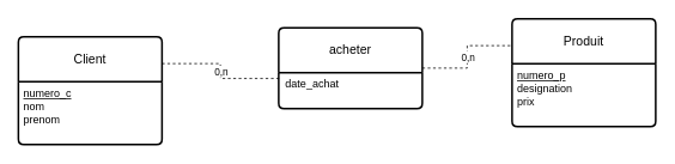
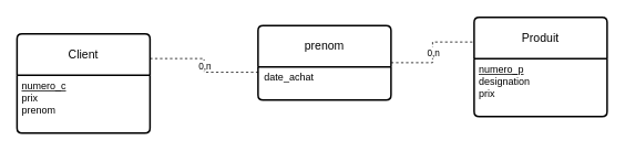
  <mxCell id="0" />
  <mxCell id="1" parent="0" />
  <mxCell id="2" value="Client" style="swimlane;childLayout=stackLayout;horizontal=1;startSize=50;horizontalStack=0;rounded=1;fontSize=14;fontStyle=0;strokeWidth=2;resizeParent=0;resizeLast=1;shadow=0;dashed=0;align=center;arcSize=4;whiteSpace=wrap;html=1;" vertex="1" parent="1"><mxGeometry x="20" y="40" width="160" height="120" as="geometry" /></mxCell>
- <mxCell id="3" value="&lt;u&gt;numero_c&lt;/u&gt;&lt;br&gt;nom&lt;br&gt;prenom" style="align=left;strokeColor=none;fillColor=none;spacingLeft=4;fontSize=12;verticalAlign=top;resizable=0;rotatable=0;part=1;html=1;" vertex="1" parent="2"><mxGeometry y="50" width="160" height="70" as="geometry" /></mxCell>
+ <mxCell id="3" value="&lt;u&gt;numero_c&lt;/u&gt;&lt;br&gt;prix&lt;br&gt;prenom" style="align=left;strokeColor=none;fillColor=none;spacingLeft=4;fontSize=12;verticalAlign=top;resizable=0;rotatable=0;part=1;html=1;" vertex="1" parent="2"><mxGeometry y="50" width="160" height="70" as="geometry" /></mxCell>
  <mxCell id="4" value="Produit" style="swimlane;childLayout=stackLayout;horizontal=1;startSize=50;horizontalStack=0;rounded=1;fontSize=14;fontStyle=0;strokeWidth=2;resizeParent=0;resizeLast=1;shadow=0;dashed=0;align=center;arcSize=4;whiteSpace=wrap;html=1;" vertex="1" parent="1"><mxGeometry x="570" y="20" width="160" height="120" as="geometry" /></mxCell>
  <mxCell id="5" value="&lt;u&gt;numero_p&lt;/u&gt;&lt;br&gt;designation&lt;br&gt;prix" style="align=left;strokeColor=none;fillColor=none;spacingLeft=4;fontSize=12;verticalAlign=top;resizable=0;rotatable=0;part=1;html=1;" vertex="1" parent="4"><mxGeometry y="50" width="160" height="70" as="geometry" /></mxCell>
  <mxCell id="6" style="edgeStyle=orthogonalEdgeStyle;rounded=0;orthogonalLoop=1;jettySize=auto;html=1;entryX=0;entryY=0.25;entryDx=0;entryDy=0;endArrow=none;endFill=0;dashed=1;" edge="1" parent="1" source="8" target="4"><mxGeometry relative="1" as="geometry" /></mxCell>
  <mxCell id="7" value="0,n" style="edgeLabel;html=1;align=center;verticalAlign=middle;resizable=0;points=[];" vertex="1" connectable="0" parent="6"><mxGeometry x="0.009" relative="1" as="geometry"><mxPoint as="offset" /></mxGeometry></mxCell>
- <mxCell id="8" value="acheter" style="swimlane;childLayout=stackLayout;horizontal=1;startSize=50;horizontalStack=0;rounded=1;fontSize=14;fontStyle=0;strokeWidth=2;resizeParent=0;resizeLast=1;shadow=0;dashed=0;align=center;arcSize=4;whiteSpace=wrap;html=1;" vertex="1" parent="1"><mxGeometry x="310" y="30" width="160" height="90" as="geometry"><mxRectangle x="360" y="150" width="90" height="50" as="alternateBounds" /></mxGeometry></mxCell>
+ <mxCell id="8" value="prenom" style="swimlane;childLayout=stackLayout;horizontal=1;startSize=50;horizontalStack=0;rounded=1;fontSize=14;fontStyle=0;strokeWidth=2;resizeParent=0;resizeLast=1;shadow=0;dashed=0;align=center;arcSize=4;whiteSpace=wrap;html=1;" vertex="1" parent="1"><mxGeometry x="310" y="30" width="160" height="90" as="geometry"><mxRectangle x="360" y="150" width="90" height="50" as="alternateBounds" /></mxGeometry></mxCell>
  <mxCell id="9" style="edgeStyle=orthogonalEdgeStyle;rounded=0;orthogonalLoop=1;jettySize=auto;html=1;entryX=0.006;entryY=0.629;entryDx=0;entryDy=0;entryPerimeter=0;exitX=1;exitY=0.25;exitDx=0;exitDy=0;endArrow=none;endFill=0;dashed=1;" edge="1" parent="1" source="2" target="8"><mxGeometry relative="1" as="geometry" /></mxCell>
  <mxCell id="10" value="0,n" style="edgeLabel;html=1;align=center;verticalAlign=middle;resizable=0;points=[];" vertex="1" connectable="0" parent="9"><mxGeometry x="-0.005" relative="1" as="geometry"><mxPoint as="offset" /></mxGeometry></mxCell>
  <mxCell id="11" value="date_achat" style="text;html=1;align=center;verticalAlign=middle;resizable=0;points=[];autosize=1;strokeColor=none;fillColor=none;" vertex="1" parent="1"><mxGeometry x="307" y="78" width="80" height="30" as="geometry" /></mxCell>
